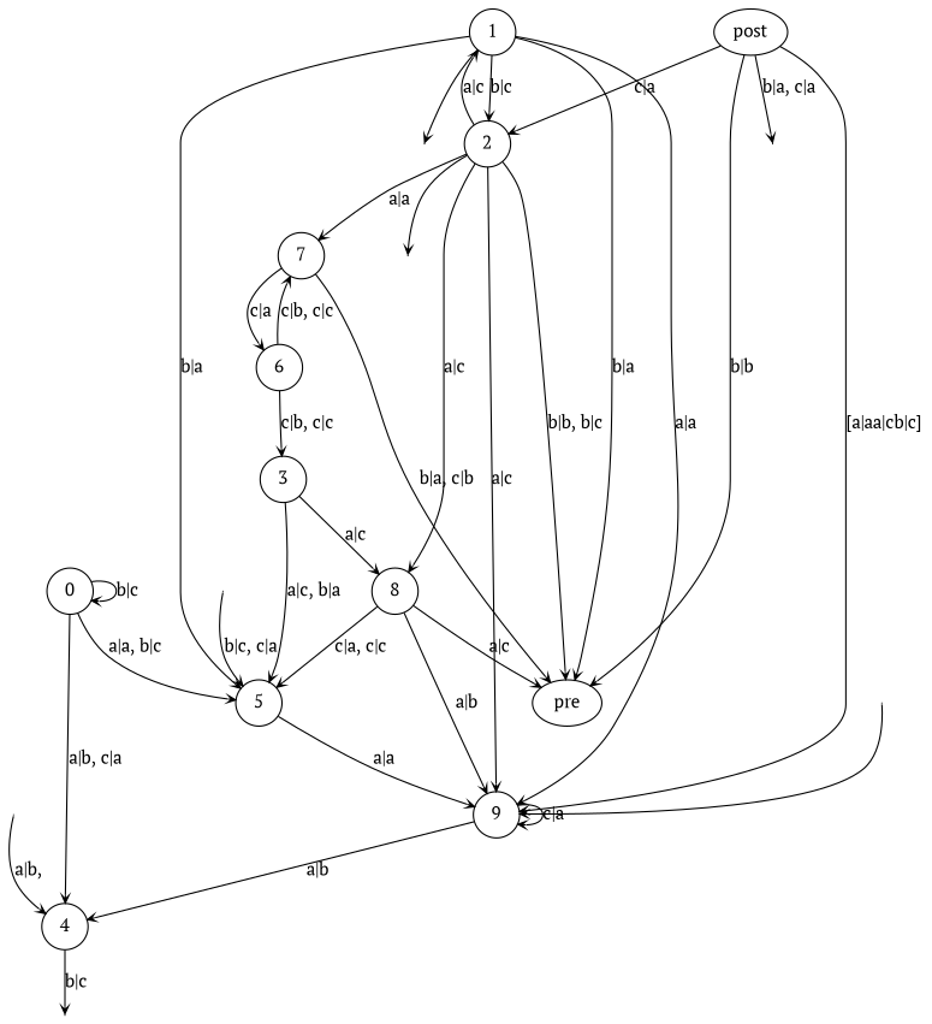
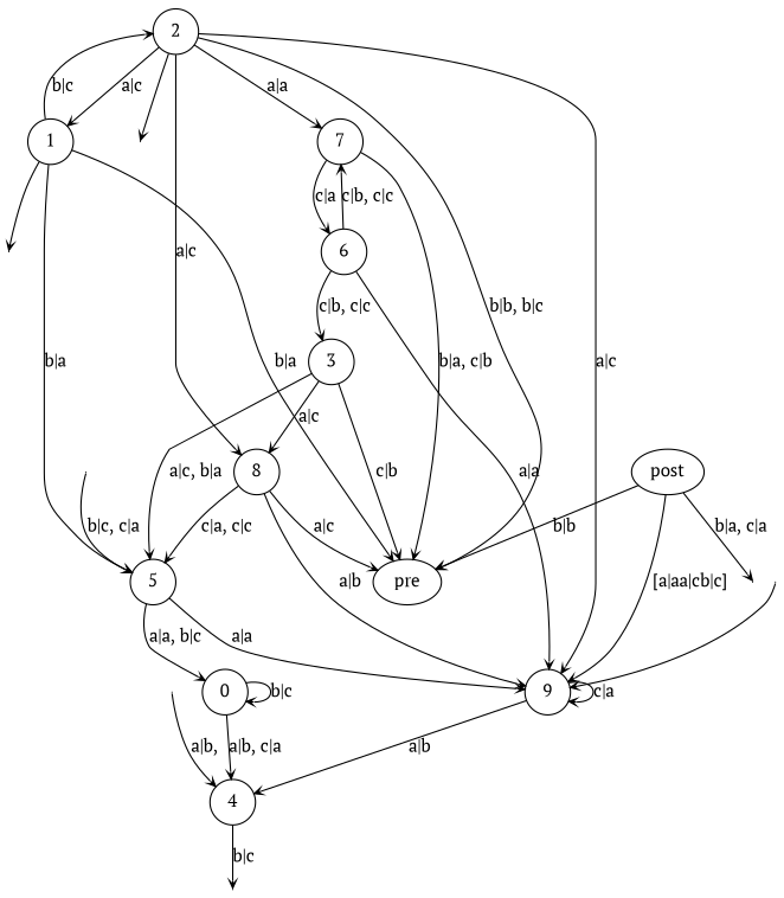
  digraph {
    fontname="PT Serif"
    rankdir=TB
    vcsn_context="lat<letterset<char_letters(abc)>, letterset<char_letters(abc)>>, b"
    node [fontname="PT Serif" shape=circle style=rounded]
    edge [arrowhead=vee arrowsize=.6 fontname="PT Serif"]
    I4 [shape=point width=0 style=""]
    I5 [shape=point width=0 style=""]
    I9 [shape=point width=0 style=""]
    Fpost [shape=point width=0 style=""]
    F1 [shape=point width=0 style=""]
    F2 [shape=point width=0 style=""]
    F4 [shape=point width=0 style=""]
    0 [width=0.5]
    1 [width=0.5]
    2 [width=0.5]
    3 [width=0.5]
    4 [width=0.5]
    5 [width=0.5]
    6 [width=0.5]
    7 [width=0.5]
    8 [width=0.5]
    9 [width=0.5]
    pre [shape="" style=""]
    post [shape="" style=""]
    subgraph sub_1 {
      I4
      I5
      I9
      Fpost
      F1
      F2
      F4
    }
    subgraph sub_2 {
      0
      1
      2
      3
      4
      5
      6
      7
      8
      9
    }
    I4 -> 4 [label="a|b, "]
    I5 -> 5 [label="b|c, c|a"]
    I9 -> 9
    0 -> 0 [label="b|c"]
    0 -> 4 [label="a|b, c|a"]
    1 -> F1
    1 -> 2 [label="b|c"]
    1 -> 5 [label="b|a"]
-   1 -> 9 [label="a|a"]
+   6 -> 9 [label="a|a"]
    1 -> pre [label="b|a"]
    2 -> F2
    2 -> 1 [label="a|c"]
    2 -> 7 [label="a|a"]
    2 -> 8 [label="a|c"]
    2 -> 9 [label="a|c"]
    2 -> pre [label="b|b, b|c"]
    3 -> 5 [label="a|c, b|a"]
    3 -> 8 [label="a|c"]
+   3 -> pre [label="c|b"]
    4 -> F4 [label="b|c"]
-   0 -> 5 [label="a|a, b|c"]
+   5 -> 0 [label="a|a, b|c"]
    5 -> 9 [label="a|a"]
    6 -> 3 [label="c|b, c|c"]
    6 -> 7 [label="c|b, c|c"]
    7 -> 6 [label="c|a"]
    7 -> pre [label="b|a, c|b"]
    8 -> 5 [label="c|a, c|c"]
    8 -> 9 [label="a|b"]
    8 -> pre [label="a|c"]
    9 -> 4 [label="a|b"]
    9 -> 9 [label="c|a"]
    post -> Fpost [label="b|a, c|a"]
-   post -> 2 [label="c|a"]
    post -> 9 [label="[a|aa|cb|c]"]
    post -> pre [label="b|b"]
  }
